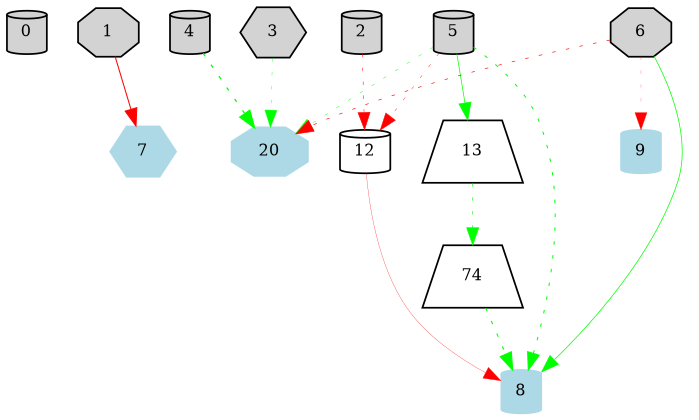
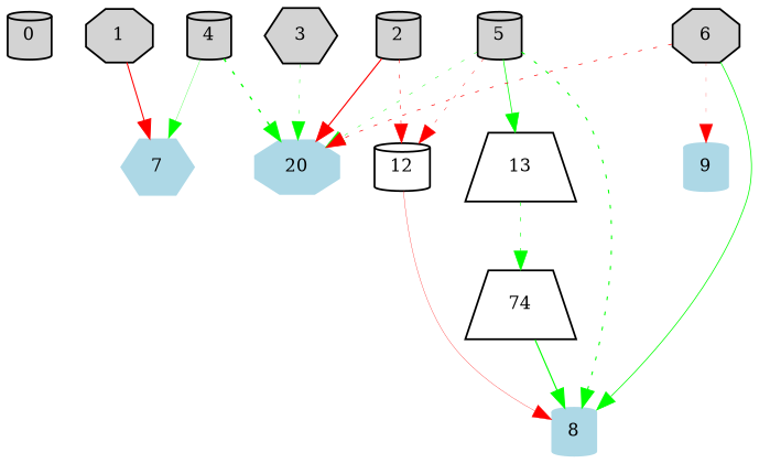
  digraph {
    node [fontsize=9 shape=cylinder style=filled]
    edge [color=green style=dotted]
    0 [height=0.2 width=0.2]
    1 [height=0.2 shape=octagon width=0.2]
    7 [color=lightblue height=0.2 shape=hexagon width=0.2]
    2 [height=0.2 width=0.2]
    n5 [color=lightblue height=0.2 label=20 shape=octagon width=0.2]
    12 [height=0.2 width=0.2 style=""]
    8 [color=lightblue height=0.2 width=0.2]
    3 [height=0.2 shape=hexagon width=0.2]
    4 [height=0.2 width=0.2]
    5 [height=0.2 width=0.2]
    13 [height=0.2 shape=trapezium width=0.2 style=""]
    n12 [height=0.2 label=74 shape=trapezium width=0.2 style=""]
    6 [height=0.2 shape=octagon width=0.2]
    9 [color=lightblue height=0.2 width=0.2]
    1 -> 7 [color=red penwidth=0.5892729810927108 style=solid]
+   2 -> n5 [color=red penwidth=0.6346974465264643 style=solid]
    2 -> 12 [color=red penwidth=0.29476418277719496]
    12 -> 8 [color=red penwidth=0.1624072646414711 style=solid]
    3 -> n5 [penwidth=0.20730323537146977]
+   4 -> 7 [penwidth=0.15441477749431556 style=solid]
    4 -> n5 [penwidth=0.7381757341492606]
    5 -> n5 [penwidth=0.23998401645009437]
    5 -> 12 [color=red penwidth=0.21586098117286445]
    5 -> 8 [penwidth=0.5793209409008154]
    5 -> 13 [penwidth=0.40429844313100205 style=solid]
    13 -> n12 [penwidth=0.339743360121484]
-   n12 -> 8 [penwidth=0.6293120288674877]
+   n12 -> 8 [penwidth=0.6293120288674877 style=solid]
    6 -> n5 [color=red penwidth=0.3731577914479749]
    6 -> 8 [penwidth=0.4200645892426129 style=solid]
    6 -> 9 [color=red penwidth=0.12754706178377587]
  }
